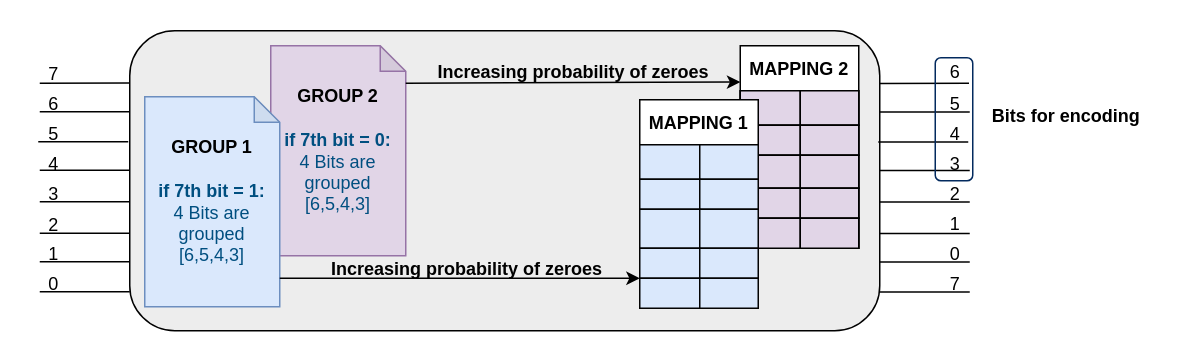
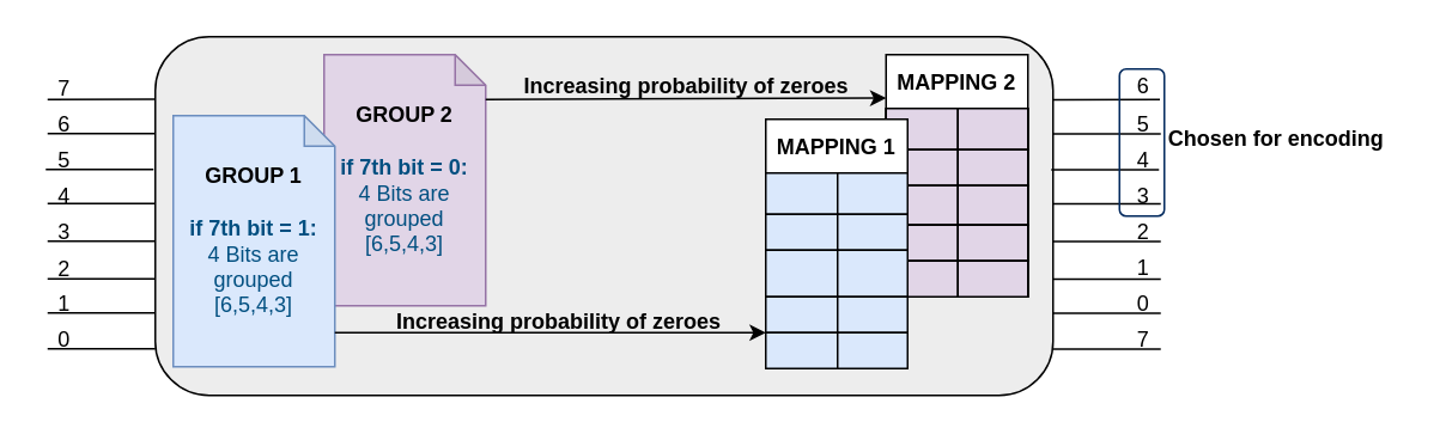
  <mxCell id="0" />
  <mxCell id="1" parent="0" />
  <mxCell id="2" value="" style="rounded=1;whiteSpace=wrap;html=1;fillColor=light-dark(#ededed, #ededed);" vertex="1" parent="1"><mxGeometry x="86" y="20" width="500" height="200" as="geometry" /></mxCell>
  <mxCell id="3" value="MAPPING 2" style="shape=table;startSize=30;container=1;collapsible=0;childLayout=tableLayout;strokeColor=default;fontSize=12;fontStyle=1" vertex="1" parent="1"><mxGeometry x="493" y="30" width="79" height="135.0" as="geometry" /></mxCell>
  <mxCell id="4" value="" style="shape=tableRow;horizontal=0;startSize=0;swimlaneHead=0;swimlaneBody=0;strokeColor=light-dark(#000000, #9577a3);top=1;left=1;bottom=1;right=1;collapsible=0;dropTarget=0;fillColor=none;points=[[0,0.5],[1,0.5]];portConstraint=eastwest;fontSize=16;" vertex="1" parent="3"><mxGeometry y="30" width="79" height="23" as="geometry" /></mxCell>
  <mxCell id="5" value="" style="shape=partialRectangle;html=1;whiteSpace=wrap;connectable=0;strokeColor=light-dark(#000000, #9577a3);overflow=hidden;fillColor=#e1d5e7;top=1;left=1;bottom=1;right=1;pointerEvents=1;fontSize=16;" vertex="1" parent="4"><mxGeometry width="40" height="23" as="geometry"><mxRectangle width="40" height="23" as="alternateBounds" /></mxGeometry></mxCell>
  <mxCell id="6" value="" style="shape=partialRectangle;html=1;whiteSpace=wrap;connectable=0;strokeColor=light-dark(#000000, #9577a3);overflow=hidden;fillColor=#e1d5e7;top=1;left=1;bottom=1;right=1;pointerEvents=1;fontSize=16;" vertex="1" parent="4"><mxGeometry x="40" width="39" height="23" as="geometry"><mxRectangle width="39" height="23" as="alternateBounds" /></mxGeometry></mxCell>
  <mxCell id="7" value="" style="shape=tableRow;horizontal=0;startSize=0;swimlaneHead=0;swimlaneBody=0;strokeColor=light-dark(#000000, #9577a3);top=1;left=1;bottom=1;right=1;collapsible=0;dropTarget=0;fillColor=none;points=[[0,0.5],[1,0.5]];portConstraint=eastwest;fontSize=16;" vertex="1" parent="3"><mxGeometry y="53" width="79" height="20" as="geometry" /></mxCell>
  <mxCell id="8" value="" style="shape=partialRectangle;html=1;whiteSpace=wrap;connectable=0;strokeColor=light-dark(#000000, #9577a3);overflow=hidden;fillColor=#e1d5e7;top=1;left=1;bottom=1;right=1;pointerEvents=1;fontSize=16;" vertex="1" parent="7"><mxGeometry width="40" height="20" as="geometry"><mxRectangle width="40" height="20" as="alternateBounds" /></mxGeometry></mxCell>
  <mxCell id="9" value="" style="shape=partialRectangle;html=1;whiteSpace=wrap;connectable=0;strokeColor=light-dark(#000000, #9577a3);overflow=hidden;fillColor=#e1d5e7;top=1;left=1;bottom=1;right=1;pointerEvents=1;fontSize=16;" vertex="1" parent="7"><mxGeometry x="40" width="39" height="20" as="geometry"><mxRectangle width="39" height="20" as="alternateBounds" /></mxGeometry></mxCell>
  <mxCell id="10" value="" style="shape=tableRow;horizontal=0;startSize=0;swimlaneHead=0;swimlaneBody=0;strokeColor=light-dark(#000000, #9577a3);top=1;left=1;bottom=1;right=1;collapsible=0;dropTarget=0;fillColor=none;points=[[0,0.5],[1,0.5]];portConstraint=eastwest;fontSize=16;" vertex="1" parent="3"><mxGeometry y="73" width="79" height="22" as="geometry" /></mxCell>
  <mxCell id="11" value="" style="shape=partialRectangle;html=1;whiteSpace=wrap;connectable=0;strokeColor=light-dark(#000000, #9577a3);overflow=hidden;fillColor=#e1d5e7;top=1;left=1;bottom=1;right=1;pointerEvents=1;fontSize=16;" vertex="1" parent="10"><mxGeometry width="40" height="22" as="geometry"><mxRectangle width="40" height="22" as="alternateBounds" /></mxGeometry></mxCell>
  <mxCell id="12" value="" style="shape=partialRectangle;html=1;whiteSpace=wrap;connectable=0;strokeColor=light-dark(#000000, #9577a3);overflow=hidden;fillColor=#e1d5e7;top=1;left=1;bottom=1;right=1;pointerEvents=1;fontSize=16;" vertex="1" parent="10"><mxGeometry x="40" width="39" height="22" as="geometry"><mxRectangle width="39" height="22" as="alternateBounds" /></mxGeometry></mxCell>
  <mxCell id="13" style="shape=tableRow;horizontal=0;startSize=0;swimlaneHead=0;swimlaneBody=0;strokeColor=light-dark(#000000, #9577a3);top=1;left=1;bottom=1;right=1;collapsible=0;dropTarget=0;fillColor=none;points=[[0,0.5],[1,0.5]];portConstraint=eastwest;fontSize=16;" vertex="1" parent="3"><mxGeometry y="95" width="79" height="20" as="geometry" /></mxCell>
  <mxCell id="14" style="shape=partialRectangle;html=1;whiteSpace=wrap;connectable=0;strokeColor=light-dark(#000000, #9577a3);overflow=hidden;fillColor=#e1d5e7;top=1;left=1;bottom=1;right=1;pointerEvents=1;fontSize=16;" vertex="1" parent="13"><mxGeometry width="40" height="20" as="geometry"><mxRectangle width="40" height="20" as="alternateBounds" /></mxGeometry></mxCell>
  <mxCell id="15" style="shape=partialRectangle;html=1;whiteSpace=wrap;connectable=0;strokeColor=light-dark(#000000, #9577a3);overflow=hidden;fillColor=#e1d5e7;top=1;left=1;bottom=1;right=1;pointerEvents=1;fontSize=16;" vertex="1" parent="13"><mxGeometry x="40" width="39" height="20" as="geometry"><mxRectangle width="39" height="20" as="alternateBounds" /></mxGeometry></mxCell>
  <mxCell id="16" style="shape=tableRow;horizontal=0;startSize=0;swimlaneHead=0;swimlaneBody=0;strokeColor=light-dark(#000000, #9577a3);top=1;left=1;bottom=1;right=1;collapsible=0;dropTarget=0;fillColor=none;points=[[0,0.5],[1,0.5]];portConstraint=eastwest;fontSize=16;" vertex="1" parent="3"><mxGeometry y="115" width="79" height="20" as="geometry" /></mxCell>
  <mxCell id="17" style="shape=partialRectangle;html=1;whiteSpace=wrap;connectable=0;strokeColor=light-dark(#000000, #9577a3);overflow=hidden;fillColor=#e1d5e7;top=1;left=1;bottom=1;right=1;pointerEvents=1;fontSize=16;" vertex="1" parent="16"><mxGeometry width="40" height="20" as="geometry"><mxRectangle width="40" height="20" as="alternateBounds" /></mxGeometry></mxCell>
  <mxCell id="18" style="shape=partialRectangle;html=1;whiteSpace=wrap;connectable=0;strokeColor=light-dark(#000000, #9577a3);overflow=hidden;fillColor=#e1d5e7;top=1;left=1;bottom=1;right=1;pointerEvents=1;fontSize=16;" vertex="1" parent="16"><mxGeometry x="40" width="39" height="20" as="geometry"><mxRectangle width="39" height="20" as="alternateBounds" /></mxGeometry></mxCell>
  <mxCell id="19" value="&lt;b&gt;GROUP 2&lt;/b&gt;&lt;div&gt;&lt;b&gt;&lt;br&gt;&lt;/b&gt;&lt;div&gt;&lt;font style=&quot;color: light-dark(rgb(0, 79, 128), rgb(237, 237, 237));&quot;&gt;&lt;b&gt;if 7th bit = 0:&lt;/b&gt;&lt;/font&gt;&lt;/div&gt;&lt;div&gt;&lt;font style=&quot;color: light-dark(rgb(0, 79, 128), rgb(237, 237, 237));&quot;&gt;4 Bits are grouped [6,5,4,3]&lt;/font&gt;&lt;/div&gt;&lt;/div&gt;" style="shape=note;whiteSpace=wrap;html=1;backgroundOutline=1;darkOpacity=0.05;size=17;fillColor=#e1d5e7;strokeColor=#9673a6;" vertex="1" parent="1"><mxGeometry x="180" y="30" width="90" height="140" as="geometry" /></mxCell>
  <mxCell id="20" value="&lt;b&gt;GROUP 1&lt;/b&gt;&lt;div&gt;&lt;b&gt;&lt;br&gt;&lt;/b&gt;&lt;div&gt;&lt;font style=&quot;color: light-dark(rgb(0, 79, 128), rgb(237, 237, 237));&quot;&gt;&lt;b&gt;if 7th bit = 1:&lt;/b&gt;&lt;/font&gt;&lt;/div&gt;&lt;div&gt;&lt;font style=&quot;color: light-dark(rgb(0, 79, 128), rgb(237, 237, 237));&quot;&gt;4 Bits are grouped [6,5,4,3]&lt;/font&gt;&lt;/div&gt;&lt;/div&gt;" style="shape=note;whiteSpace=wrap;html=1;backgroundOutline=1;darkOpacity=0.05;size=17;fillColor=#dae8fc;strokeColor=#6c8ebf;" parent="1" vertex="1"><mxGeometry x="96" y="64" width="90" height="140" as="geometry" /></mxCell>
  <mxCell id="21" value="" style="endArrow=classic;html=1;rounded=0;entryX=0.001;entryY=0.179;entryDx=0;entryDy=0;entryPerimeter=0;" edge="1" parent="1" target="3"><mxGeometry width="50" height="50" relative="1" as="geometry"><mxPoint x="270" y="55" as="sourcePoint" /><mxPoint x="470" y="55" as="targetPoint" /></mxGeometry></mxCell>
  <mxCell id="22" value="" style="endArrow=classic;html=1;rounded=0;" edge="1" parent="1"><mxGeometry width="50" height="50" relative="1" as="geometry"><mxPoint x="186" y="185" as="sourcePoint" /><mxPoint x="426" y="185" as="targetPoint" /></mxGeometry></mxCell>
  <mxCell id="23" value="MAPPING 1" style="shape=table;startSize=30;container=1;collapsible=0;childLayout=tableLayout;strokeColor=default;fontSize=12;fontStyle=1;labelBorderColor=none;swimlaneLine=1;fixedRows=1;resizeLast=1;resizeLastRow=1;" vertex="1" parent="1"><mxGeometry x="426" y="66" width="79" height="139" as="geometry" /></mxCell>
  <mxCell id="24" value="" style="shape=tableRow;horizontal=0;startSize=0;swimlaneHead=0;swimlaneBody=0;strokeColor=inherit;top=0;left=0;bottom=0;right=0;collapsible=0;dropTarget=0;fillColor=none;points=[[0,0.5],[1,0.5]];portConstraint=eastwest;fontSize=16;" vertex="1" parent="23"><mxGeometry y="30" width="79" height="23" as="geometry" /></mxCell>
  <mxCell id="25" value="" style="shape=partialRectangle;html=1;whiteSpace=wrap;connectable=0;strokeColor=light-dark(#030303, #5c79a3);overflow=hidden;fillColor=#dae8fc;top=1;left=1;bottom=1;right=1;pointerEvents=1;fontSize=16;backgroundOutline=1;" vertex="1" parent="24"><mxGeometry width="40" height="23" as="geometry"><mxRectangle width="40" height="23" as="alternateBounds" /></mxGeometry></mxCell>
  <mxCell id="26" value="" style="shape=partialRectangle;html=1;whiteSpace=wrap;connectable=0;strokeColor=light-dark(#030303, #5c79a3);overflow=hidden;fillColor=#dae8fc;top=1;left=1;bottom=1;right=1;pointerEvents=1;fontSize=16;backgroundOutline=1;" vertex="1" parent="24"><mxGeometry x="40" width="39" height="23" as="geometry"><mxRectangle width="39" height="23" as="alternateBounds" /></mxGeometry></mxCell>
  <mxCell id="27" value="" style="shape=tableRow;horizontal=0;startSize=0;swimlaneHead=0;swimlaneBody=0;strokeColor=inherit;top=0;left=0;bottom=0;right=0;collapsible=0;dropTarget=0;fillColor=none;points=[[0,0.5],[1,0.5]];portConstraint=eastwest;fontSize=16;" vertex="1" parent="23"><mxGeometry y="53" width="79" height="20" as="geometry" /></mxCell>
  <mxCell id="28" value="" style="shape=partialRectangle;html=1;whiteSpace=wrap;connectable=0;strokeColor=light-dark(#030303, #5c79a3);overflow=hidden;fillColor=#dae8fc;top=1;left=1;bottom=1;right=1;pointerEvents=1;fontSize=16;backgroundOutline=1;" vertex="1" parent="27"><mxGeometry width="40" height="20" as="geometry"><mxRectangle width="40" height="20" as="alternateBounds" /></mxGeometry></mxCell>
  <mxCell id="29" value="" style="shape=partialRectangle;html=1;whiteSpace=wrap;connectable=0;strokeColor=light-dark(#030303, #5c79a3);overflow=hidden;fillColor=#dae8fc;top=1;left=1;bottom=1;right=1;pointerEvents=1;fontSize=16;backgroundOutline=1;" vertex="1" parent="27"><mxGeometry x="40" width="39" height="20" as="geometry"><mxRectangle width="39" height="20" as="alternateBounds" /></mxGeometry></mxCell>
  <mxCell id="30" value="" style="shape=tableRow;horizontal=0;startSize=0;swimlaneHead=0;swimlaneBody=0;strokeColor=inherit;top=0;left=0;bottom=0;right=0;collapsible=0;dropTarget=0;fillColor=none;points=[[0,0.5],[1,0.5]];portConstraint=eastwest;fontSize=16;" vertex="1" parent="23"><mxGeometry y="73" width="79" height="26" as="geometry" /></mxCell>
  <mxCell id="31" value="" style="shape=partialRectangle;html=1;whiteSpace=wrap;connectable=0;strokeColor=light-dark(#030303, #5c79a3);overflow=hidden;fillColor=#dae8fc;top=1;left=1;bottom=1;right=1;pointerEvents=1;fontSize=16;backgroundOutline=1;" vertex="1" parent="30"><mxGeometry width="40" height="26" as="geometry"><mxRectangle width="40" height="26" as="alternateBounds" /></mxGeometry></mxCell>
  <mxCell id="32" value="" style="shape=partialRectangle;html=1;whiteSpace=wrap;connectable=0;strokeColor=light-dark(#030303, #5c79a3);overflow=hidden;fillColor=#dae8fc;top=1;left=1;bottom=1;right=1;pointerEvents=1;fontSize=16;backgroundOutline=1;" vertex="1" parent="30"><mxGeometry x="40" width="39" height="26" as="geometry"><mxRectangle width="39" height="26" as="alternateBounds" /></mxGeometry></mxCell>
  <mxCell id="33" style="shape=tableRow;horizontal=0;startSize=0;swimlaneHead=0;swimlaneBody=0;strokeColor=inherit;top=0;left=0;bottom=0;right=0;collapsible=0;dropTarget=0;fillColor=none;points=[[0,0.5],[1,0.5]];portConstraint=eastwest;fontSize=16;" vertex="1" parent="23"><mxGeometry y="99" width="79" height="20" as="geometry" /></mxCell>
  <mxCell id="34" style="shape=partialRectangle;html=1;whiteSpace=wrap;connectable=0;strokeColor=light-dark(#030303, #5c79a3);overflow=hidden;fillColor=#dae8fc;top=1;left=1;bottom=1;right=1;pointerEvents=1;fontSize=16;backgroundOutline=1;" vertex="1" parent="33"><mxGeometry width="40" height="20" as="geometry"><mxRectangle width="40" height="20" as="alternateBounds" /></mxGeometry></mxCell>
  <mxCell id="35" style="shape=partialRectangle;html=1;whiteSpace=wrap;connectable=0;strokeColor=light-dark(#030303, #5c79a3);overflow=hidden;fillColor=#dae8fc;top=1;left=1;bottom=1;right=1;pointerEvents=1;fontSize=16;backgroundOutline=1;" vertex="1" parent="33"><mxGeometry x="40" width="39" height="20" as="geometry"><mxRectangle width="39" height="20" as="alternateBounds" /></mxGeometry></mxCell>
  <mxCell id="36" style="shape=tableRow;horizontal=0;startSize=0;swimlaneHead=0;swimlaneBody=0;strokeColor=inherit;top=0;left=0;bottom=0;right=0;collapsible=0;dropTarget=0;fillColor=none;points=[[0,0.5],[1,0.5]];portConstraint=eastwest;fontSize=16;strokeWidth=1;" vertex="1" parent="23"><mxGeometry y="119" width="79" height="20" as="geometry" /></mxCell>
  <mxCell id="37" style="shape=partialRectangle;html=1;whiteSpace=wrap;connectable=0;strokeColor=light-dark(#030303, #5c79a3);overflow=hidden;fillColor=#dae8fc;top=1;left=1;bottom=1;right=1;pointerEvents=1;fontSize=16;backgroundOutline=1;" vertex="1" parent="36"><mxGeometry width="40" height="20" as="geometry"><mxRectangle width="40" height="20" as="alternateBounds" /></mxGeometry></mxCell>
  <mxCell id="38" style="shape=partialRectangle;html=1;whiteSpace=wrap;connectable=0;strokeColor=light-dark(#030303, #5c79a3);overflow=hidden;fillColor=#dae8fc;top=1;left=1;bottom=1;right=1;pointerEvents=1;fontSize=16;backgroundOutline=1;" vertex="1" parent="36"><mxGeometry x="40" width="39" height="20" as="geometry"><mxRectangle width="39" height="20" as="alternateBounds" /></mxGeometry></mxCell>
  <mxCell id="39" value="&lt;b&gt;Increasing probability of zeroes&lt;/b&gt;" style="text;html=1;align=center;verticalAlign=middle;whiteSpace=wrap;rounded=0;" vertex="1" parent="1"><mxGeometry x="216" y="164" width="190" height="30" as="geometry" /></mxCell>
  <mxCell id="40" value="&lt;b&gt;Increasing probability of zeroes&lt;/b&gt;" style="text;html=1;align=center;verticalAlign=middle;whiteSpace=wrap;rounded=0;" vertex="1" parent="1"><mxGeometry x="287" y="33" width="190" height="30" as="geometry" /></mxCell>
  <mxCell id="41" value="" style="endArrow=none;html=1;rounded=0;entryX=-0.001;entryY=0.124;entryDx=0;entryDy=0;entryPerimeter=0;" edge="1" parent="1"><mxGeometry width="50" height="50" relative="1" as="geometry"><mxPoint x="26" y="55" as="sourcePoint" /><mxPoint x="85.5" y="54.8" as="targetPoint" /></mxGeometry></mxCell>
  <mxCell id="42" value="" style="endArrow=none;html=1;rounded=0;entryX=-0.001;entryY=0.124;entryDx=0;entryDy=0;entryPerimeter=0;" edge="1" parent="1"><mxGeometry width="50" height="50" relative="1" as="geometry"><mxPoint x="26" y="74" as="sourcePoint" /><mxPoint x="86" y="74" as="targetPoint" /></mxGeometry></mxCell>
  <mxCell id="43" value="" style="endArrow=none;html=1;rounded=0;entryX=-0.001;entryY=0.124;entryDx=0;entryDy=0;entryPerimeter=0;" edge="1" parent="1"><mxGeometry width="50" height="50" relative="1" as="geometry"><mxPoint x="25" y="94" as="sourcePoint" /><mxPoint x="85" y="94" as="targetPoint" /></mxGeometry></mxCell>
  <mxCell id="44" value="" style="endArrow=none;html=1;rounded=0;entryX=-0.001;entryY=0.124;entryDx=0;entryDy=0;entryPerimeter=0;" edge="1" parent="1"><mxGeometry width="50" height="50" relative="1" as="geometry"><mxPoint x="26" y="113" as="sourcePoint" /><mxPoint x="86" y="113" as="targetPoint" /></mxGeometry></mxCell>
  <mxCell id="45" value="" style="endArrow=none;html=1;rounded=0;entryX=-0.001;entryY=0.124;entryDx=0;entryDy=0;entryPerimeter=0;" edge="1" parent="1"><mxGeometry width="50" height="50" relative="1" as="geometry"><mxPoint x="26" y="134" as="sourcePoint" /><mxPoint x="86" y="134" as="targetPoint" /></mxGeometry></mxCell>
  <mxCell id="46" value="" style="endArrow=none;html=1;rounded=0;entryX=-0.001;entryY=0.124;entryDx=0;entryDy=0;entryPerimeter=0;" edge="1" parent="1"><mxGeometry width="50" height="50" relative="1" as="geometry"><mxPoint x="26" y="155" as="sourcePoint" /><mxPoint x="86" y="155" as="targetPoint" /></mxGeometry></mxCell>
  <mxCell id="47" value="" style="endArrow=none;html=1;rounded=0;entryX=-0.001;entryY=0.124;entryDx=0;entryDy=0;entryPerimeter=0;" edge="1" parent="1"><mxGeometry width="50" height="50" relative="1" as="geometry"><mxPoint x="26" y="174" as="sourcePoint" /><mxPoint x="86" y="174" as="targetPoint" /></mxGeometry></mxCell>
  <mxCell id="48" value="" style="endArrow=none;html=1;rounded=0;entryX=-0.001;entryY=0.124;entryDx=0;entryDy=0;entryPerimeter=0;" edge="1" parent="1"><mxGeometry width="50" height="50" relative="1" as="geometry"><mxPoint x="26" y="194" as="sourcePoint" /><mxPoint x="86" y="194" as="targetPoint" /></mxGeometry></mxCell>
  <mxCell id="49" value="" style="endArrow=none;html=1;rounded=0;entryX=-0.001;entryY=0.124;entryDx=0;entryDy=0;entryPerimeter=0;" edge="1" parent="1"><mxGeometry width="50" height="50" relative="1" as="geometry"><mxPoint x="586" y="55.2" as="sourcePoint" /><mxPoint x="645.5" y="55" as="targetPoint" /></mxGeometry></mxCell>
  <mxCell id="50" value="" style="endArrow=none;html=1;rounded=0;entryX=-0.001;entryY=0.124;entryDx=0;entryDy=0;entryPerimeter=0;" edge="1" parent="1"><mxGeometry width="50" height="50" relative="1" as="geometry"><mxPoint x="586" y="74.2" as="sourcePoint" /><mxPoint x="646" y="74.2" as="targetPoint" /></mxGeometry></mxCell>
  <mxCell id="51" value="" style="endArrow=none;html=1;rounded=0;entryX=-0.001;entryY=0.124;entryDx=0;entryDy=0;entryPerimeter=0;" edge="1" parent="1"><mxGeometry width="50" height="50" relative="1" as="geometry"><mxPoint x="585" y="94.2" as="sourcePoint" /><mxPoint x="645" y="94.2" as="targetPoint" /></mxGeometry></mxCell>
  <mxCell id="52" value="" style="endArrow=none;html=1;rounded=0;entryX=-0.001;entryY=0.124;entryDx=0;entryDy=0;entryPerimeter=0;" edge="1" parent="1"><mxGeometry width="50" height="50" relative="1" as="geometry"><mxPoint x="586" y="113.2" as="sourcePoint" /><mxPoint x="646" y="113.2" as="targetPoint" /></mxGeometry></mxCell>
  <mxCell id="53" value="" style="endArrow=none;html=1;rounded=0;entryX=-0.001;entryY=0.124;entryDx=0;entryDy=0;entryPerimeter=0;" edge="1" parent="1"><mxGeometry width="50" height="50" relative="1" as="geometry"><mxPoint x="586" y="134.2" as="sourcePoint" /><mxPoint x="646" y="134.2" as="targetPoint" /></mxGeometry></mxCell>
  <mxCell id="54" value="" style="endArrow=none;html=1;rounded=0;entryX=-0.001;entryY=0.124;entryDx=0;entryDy=0;entryPerimeter=0;" edge="1" parent="1"><mxGeometry width="50" height="50" relative="1" as="geometry"><mxPoint x="586" y="155.2" as="sourcePoint" /><mxPoint x="646" y="155.2" as="targetPoint" /></mxGeometry></mxCell>
  <mxCell id="55" value="" style="endArrow=none;html=1;rounded=0;entryX=-0.001;entryY=0.124;entryDx=0;entryDy=0;entryPerimeter=0;" edge="1" parent="1"><mxGeometry width="50" height="50" relative="1" as="geometry"><mxPoint x="586" y="174.2" as="sourcePoint" /><mxPoint x="646" y="174.2" as="targetPoint" /></mxGeometry></mxCell>
  <mxCell id="56" value="" style="endArrow=none;html=1;rounded=0;entryX=-0.001;entryY=0.124;entryDx=0;entryDy=0;entryPerimeter=0;" edge="1" parent="1"><mxGeometry width="50" height="50" relative="1" as="geometry"><mxPoint x="586" y="194.2" as="sourcePoint" /><mxPoint x="646" y="194.2" as="targetPoint" /></mxGeometry></mxCell>
  <mxCell id="57" value="7" style="text;html=1;align=center;verticalAlign=middle;resizable=0;points=[];autosize=1;strokeColor=none;fillColor=none;" vertex="1" parent="1"><mxGeometry x="20" y="34" width="30" height="30" as="geometry" /></mxCell>
  <mxCell id="58" value="6" style="text;html=1;align=center;verticalAlign=middle;resizable=0;points=[];autosize=1;strokeColor=none;fillColor=none;" vertex="1" parent="1"><mxGeometry x="20" y="54" width="30" height="30" as="geometry" /></mxCell>
  <mxCell id="59" value="5" style="text;html=1;align=center;verticalAlign=middle;resizable=0;points=[];autosize=1;strokeColor=none;fillColor=none;" vertex="1" parent="1"><mxGeometry x="20" y="74" width="30" height="30" as="geometry" /></mxCell>
  <mxCell id="60" value="4" style="text;html=1;align=center;verticalAlign=middle;resizable=0;points=[];autosize=1;strokeColor=none;fillColor=none;" vertex="1" parent="1"><mxGeometry x="20" y="94" width="30" height="30" as="geometry" /></mxCell>
  <mxCell id="61" value="3" style="text;html=1;align=center;verticalAlign=middle;resizable=0;points=[];autosize=1;strokeColor=none;fillColor=none;" vertex="1" parent="1"><mxGeometry x="20" y="114" width="30" height="30" as="geometry" /></mxCell>
  <mxCell id="62" value="2" style="text;html=1;align=center;verticalAlign=middle;resizable=0;points=[];autosize=1;strokeColor=none;fillColor=none;" vertex="1" parent="1"><mxGeometry x="20" y="135" width="30" height="30" as="geometry" /></mxCell>
  <mxCell id="63" value="1" style="text;html=1;align=center;verticalAlign=middle;resizable=0;points=[];autosize=1;strokeColor=none;fillColor=none;" vertex="1" parent="1"><mxGeometry x="20" y="154" width="30" height="30" as="geometry" /></mxCell>
  <mxCell id="64" value="0" style="text;html=1;align=center;verticalAlign=middle;resizable=0;points=[];autosize=1;strokeColor=none;fillColor=none;" vertex="1" parent="1"><mxGeometry x="20" y="174" width="30" height="30" as="geometry" /></mxCell>
  <mxCell id="65" value="6" style="text;html=1;align=center;verticalAlign=middle;resizable=0;points=[];autosize=1;strokeColor=none;fillColor=none;" vertex="1" parent="1"><mxGeometry x="621" y="33" width="30" height="30" as="geometry" /></mxCell>
  <mxCell id="66" value="5" style="text;html=1;align=center;verticalAlign=middle;resizable=0;points=[];autosize=1;strokeColor=none;fillColor=none;" vertex="1" parent="1"><mxGeometry x="621" y="54" width="30" height="30" as="geometry" /></mxCell>
  <mxCell id="67" value="4" style="text;html=1;align=center;verticalAlign=middle;resizable=0;points=[];autosize=1;strokeColor=none;fillColor=none;" vertex="1" parent="1"><mxGeometry x="621" y="74" width="30" height="30" as="geometry" /></mxCell>
  <mxCell id="68" value="3" style="text;html=1;align=center;verticalAlign=middle;resizable=0;points=[];autosize=1;strokeColor=none;fillColor=none;" vertex="1" parent="1"><mxGeometry x="621" y="94" width="30" height="30" as="geometry" /></mxCell>
  <mxCell id="69" value="2" style="text;html=1;align=center;verticalAlign=middle;resizable=0;points=[];autosize=1;strokeColor=none;fillColor=none;" vertex="1" parent="1"><mxGeometry x="621" y="114" width="30" height="30" as="geometry" /></mxCell>
  <mxCell id="70" value="1" style="text;html=1;align=center;verticalAlign=middle;resizable=0;points=[];autosize=1;strokeColor=none;fillColor=none;" vertex="1" parent="1"><mxGeometry x="621" y="134" width="30" height="30" as="geometry" /></mxCell>
  <mxCell id="71" value="0" style="text;html=1;align=center;verticalAlign=middle;resizable=0;points=[];autosize=1;strokeColor=none;fillColor=none;" vertex="1" parent="1"><mxGeometry x="621" y="154" width="30" height="30" as="geometry" /></mxCell>
  <mxCell id="72" value="7" style="text;html=1;align=center;verticalAlign=middle;resizable=0;points=[];autosize=1;strokeColor=none;fillColor=none;" vertex="1" parent="1"><mxGeometry x="621" y="174" width="30" height="30" as="geometry" /></mxCell>
  <mxCell id="73" value="" style="rounded=1;whiteSpace=wrap;html=1;fillStyle=auto;fillColor=none;strokeColor=light-dark(#032a5e, #ededed);" vertex="1" parent="1"><mxGeometry x="623" y="38" width="25" height="82" as="geometry" /></mxCell>
- <mxCell id="74" value="&lt;b&gt;Bits for encoding&lt;/b&gt;" style="text;html=1;align=center;verticalAlign=middle;resizable=0;points=[];autosize=1;strokeColor=none;fillColor=none;" vertex="1" parent="1"><mxGeometry x="640" y="62" width="140" height="30" as="geometry" /></mxCell>
+ <mxCell id="74" value="&lt;b&gt;Chosen for encoding&lt;/b&gt;" style="text;html=1;align=center;verticalAlign=middle;resizable=0;points=[];autosize=1;strokeColor=none;fillColor=none;" vertex="1" parent="1"><mxGeometry x="640" y="62" width="140" height="30" as="geometry" /></mxCell>
